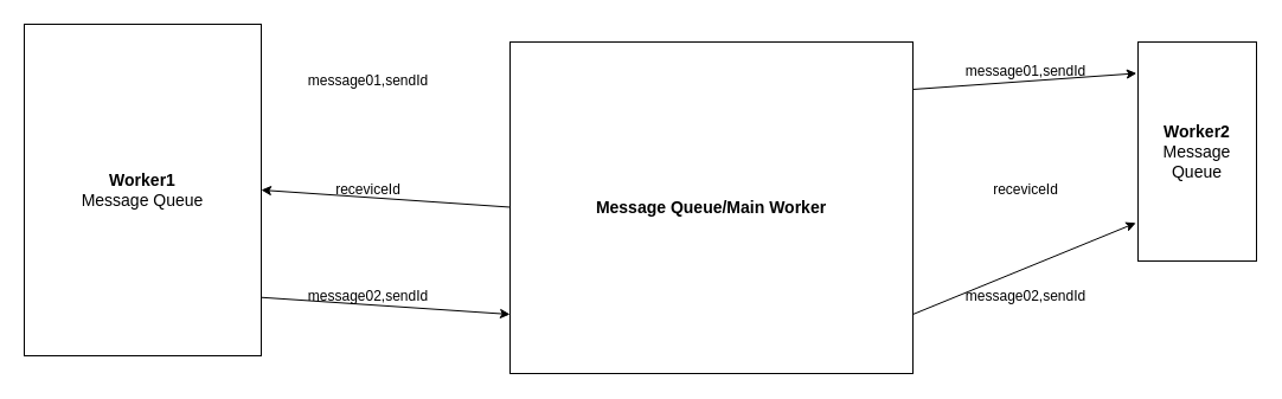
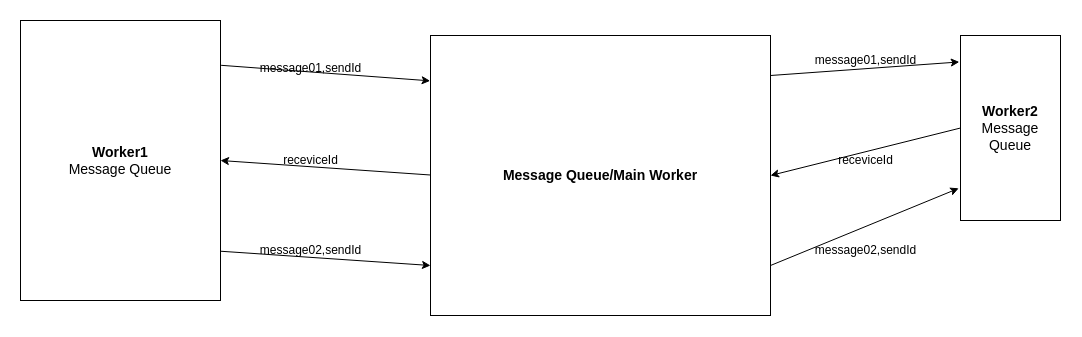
  <mxCell id="0" />
  <mxCell id="1" parent="0" />
  <mxCell id="2" value="Worker1&lt;br style=&quot;font-size: 14px;&quot;&gt;&lt;span style=&quot;font-weight: normal;&quot;&gt;Message Queue&lt;/span&gt;" style="rounded=0;whiteSpace=wrap;html=1;fontSize=14;fontStyle=1" vertex="1" parent="1"><mxGeometry x="20" y="20" width="200" height="280" as="geometry" /></mxCell>
  <mxCell id="3" value="Worker2&lt;br&gt;&lt;span style=&quot;font-weight: normal;&quot;&gt;Message Queue&lt;/span&gt;" style="rounded=0;whiteSpace=wrap;html=1;fontSize=14;fontStyle=1" vertex="1" parent="1"><mxGeometry x="960" y="35" width="100" height="185" as="geometry" /></mxCell>
  <mxCell id="4" value="Message Queue/Main Worker" style="rounded=0;whiteSpace=wrap;html=1;fontSize=14;fontStyle=1" vertex="1" parent="1"><mxGeometry x="430" y="35" width="340" height="280" as="geometry" /></mxCell>
+ <mxCell id="5" value="" style="endArrow=classic;html=1;rounded=0;exitX=1.003;exitY=0.16;exitDx=0;exitDy=0;exitPerimeter=0;entryX=-0.001;entryY=0.162;entryDx=0;entryDy=0;entryPerimeter=0;" edge="1" parent="1" source="2" target="4"><mxGeometry width="50" height="50" relative="1" as="geometry"><mxPoint x="530" y="115" as="sourcePoint" /><mxPoint x="580" y="65" as="targetPoint" /></mxGeometry></mxCell>
  <mxCell id="6" value="" style="endArrow=classic;html=1;rounded=0;exitX=1.003;exitY=0.16;exitDx=0;exitDy=0;exitPerimeter=0;entryX=-0.012;entryY=0.143;entryDx=0;entryDy=0;entryPerimeter=0;" edge="1" parent="1" target="3"><mxGeometry width="50" height="50" relative="1" as="geometry"><mxPoint x="770" y="75" as="sourcePoint" /><mxPoint x="880" y="75" as="targetPoint" /></mxGeometry></mxCell>
+ <mxCell id="7" value="" style="endArrow=classic;html=1;rounded=0;exitX=0;exitY=0.5;exitDx=0;exitDy=0;entryX=1;entryY=0.5;entryDx=0;entryDy=0;" edge="1" parent="1" source="3" target="4"><mxGeometry width="50" height="50" relative="1" as="geometry"><mxPoint x="530" y="115" as="sourcePoint" /><mxPoint x="580" y="65" as="targetPoint" /></mxGeometry></mxCell>
  <mxCell id="8" value="" style="endArrow=classic;html=1;rounded=0;exitX=0;exitY=0.5;exitDx=0;exitDy=0;entryX=1;entryY=0.5;entryDx=0;entryDy=0;" edge="1" parent="1" target="2"><mxGeometry width="50" height="50" relative="1" as="geometry"><mxPoint x="430" y="174.5" as="sourcePoint" /><mxPoint x="320" y="174.5" as="targetPoint" /></mxGeometry></mxCell>
  <mxCell id="9" value="" style="endArrow=classic;html=1;rounded=0;exitX=1;exitY=0.824;exitDx=0;exitDy=0;exitPerimeter=0;entryX=-0.001;entryY=0.162;entryDx=0;entryDy=0;entryPerimeter=0;" edge="1" parent="1" source="2"><mxGeometry width="50" height="50" relative="1" as="geometry"><mxPoint x="320" y="265" as="sourcePoint" /><mxPoint x="430" y="265" as="targetPoint" /></mxGeometry></mxCell>
  <mxCell id="10" value="" style="endArrow=classic;html=1;rounded=0;exitX=1.003;exitY=0.16;exitDx=0;exitDy=0;exitPerimeter=0;entryX=-0.018;entryY=0.826;entryDx=0;entryDy=0;entryPerimeter=0;" edge="1" parent="1" target="3"><mxGeometry width="50" height="50" relative="1" as="geometry"><mxPoint x="770" y="265" as="sourcePoint" /><mxPoint x="880" y="265" as="targetPoint" /></mxGeometry></mxCell>
  <mxCell id="11" value="message01,sendId" style="text;html=1;align=center;verticalAlign=middle;resizable=0;points=[];autosize=1;strokeColor=none;fillColor=none;" vertex="1" parent="1"><mxGeometry x="250" y="53" width="120" height="30" as="geometry" /></mxCell>
  <mxCell id="12" value="message01,sendId" style="text;html=1;align=center;verticalAlign=middle;resizable=0;points=[];autosize=1;strokeColor=none;fillColor=none;" vertex="1" parent="1"><mxGeometry x="805" y="45" width="120" height="30" as="geometry" /></mxCell>
  <mxCell id="13" value="receviceId" style="text;html=1;align=center;verticalAlign=middle;resizable=0;points=[];autosize=1;strokeColor=none;fillColor=none;" vertex="1" parent="1"><mxGeometry x="825" y="145" width="80" height="30" as="geometry" /></mxCell>
  <mxCell id="14" value="receviceId" style="text;html=1;align=center;verticalAlign=middle;resizable=0;points=[];autosize=1;strokeColor=none;fillColor=none;" vertex="1" parent="1"><mxGeometry x="270" y="145" width="80" height="30" as="geometry" /></mxCell>
  <mxCell id="15" value="message02,sendId" style="text;html=1;align=center;verticalAlign=middle;resizable=0;points=[];autosize=1;strokeColor=none;fillColor=none;" vertex="1" parent="1"><mxGeometry x="250" y="235" width="120" height="30" as="geometry" /></mxCell>
  <mxCell id="16" value="message02,sendId" style="text;html=1;align=center;verticalAlign=middle;resizable=0;points=[];autosize=1;strokeColor=none;fillColor=none;" vertex="1" parent="1"><mxGeometry x="805" y="235" width="120" height="30" as="geometry" /></mxCell>
